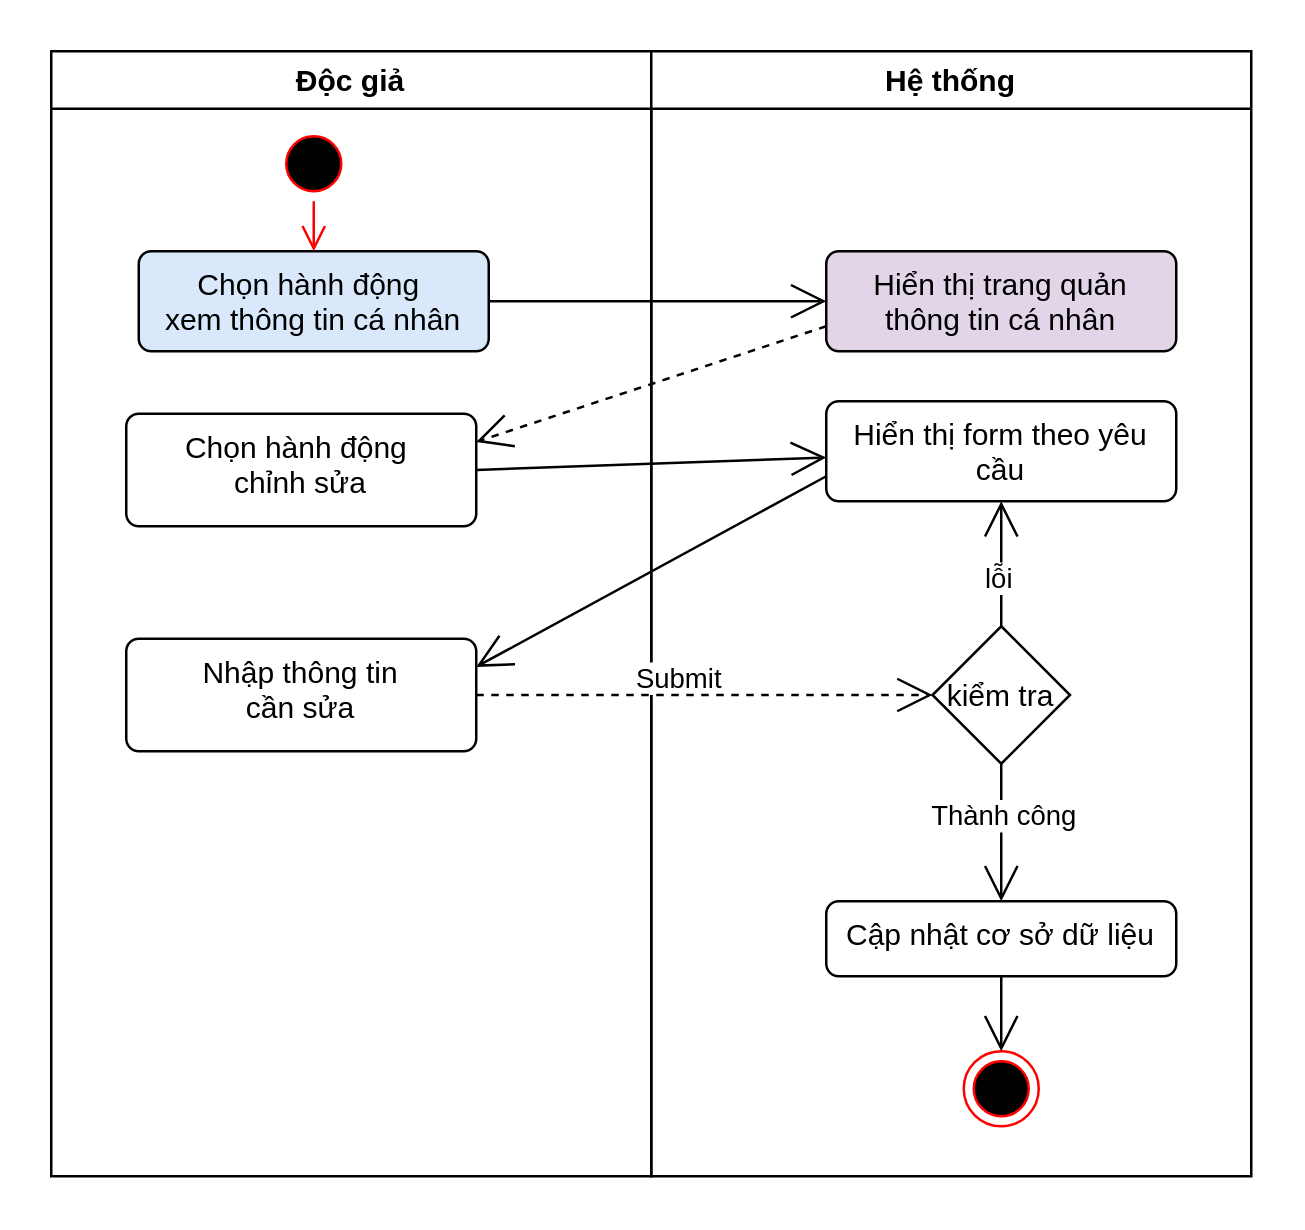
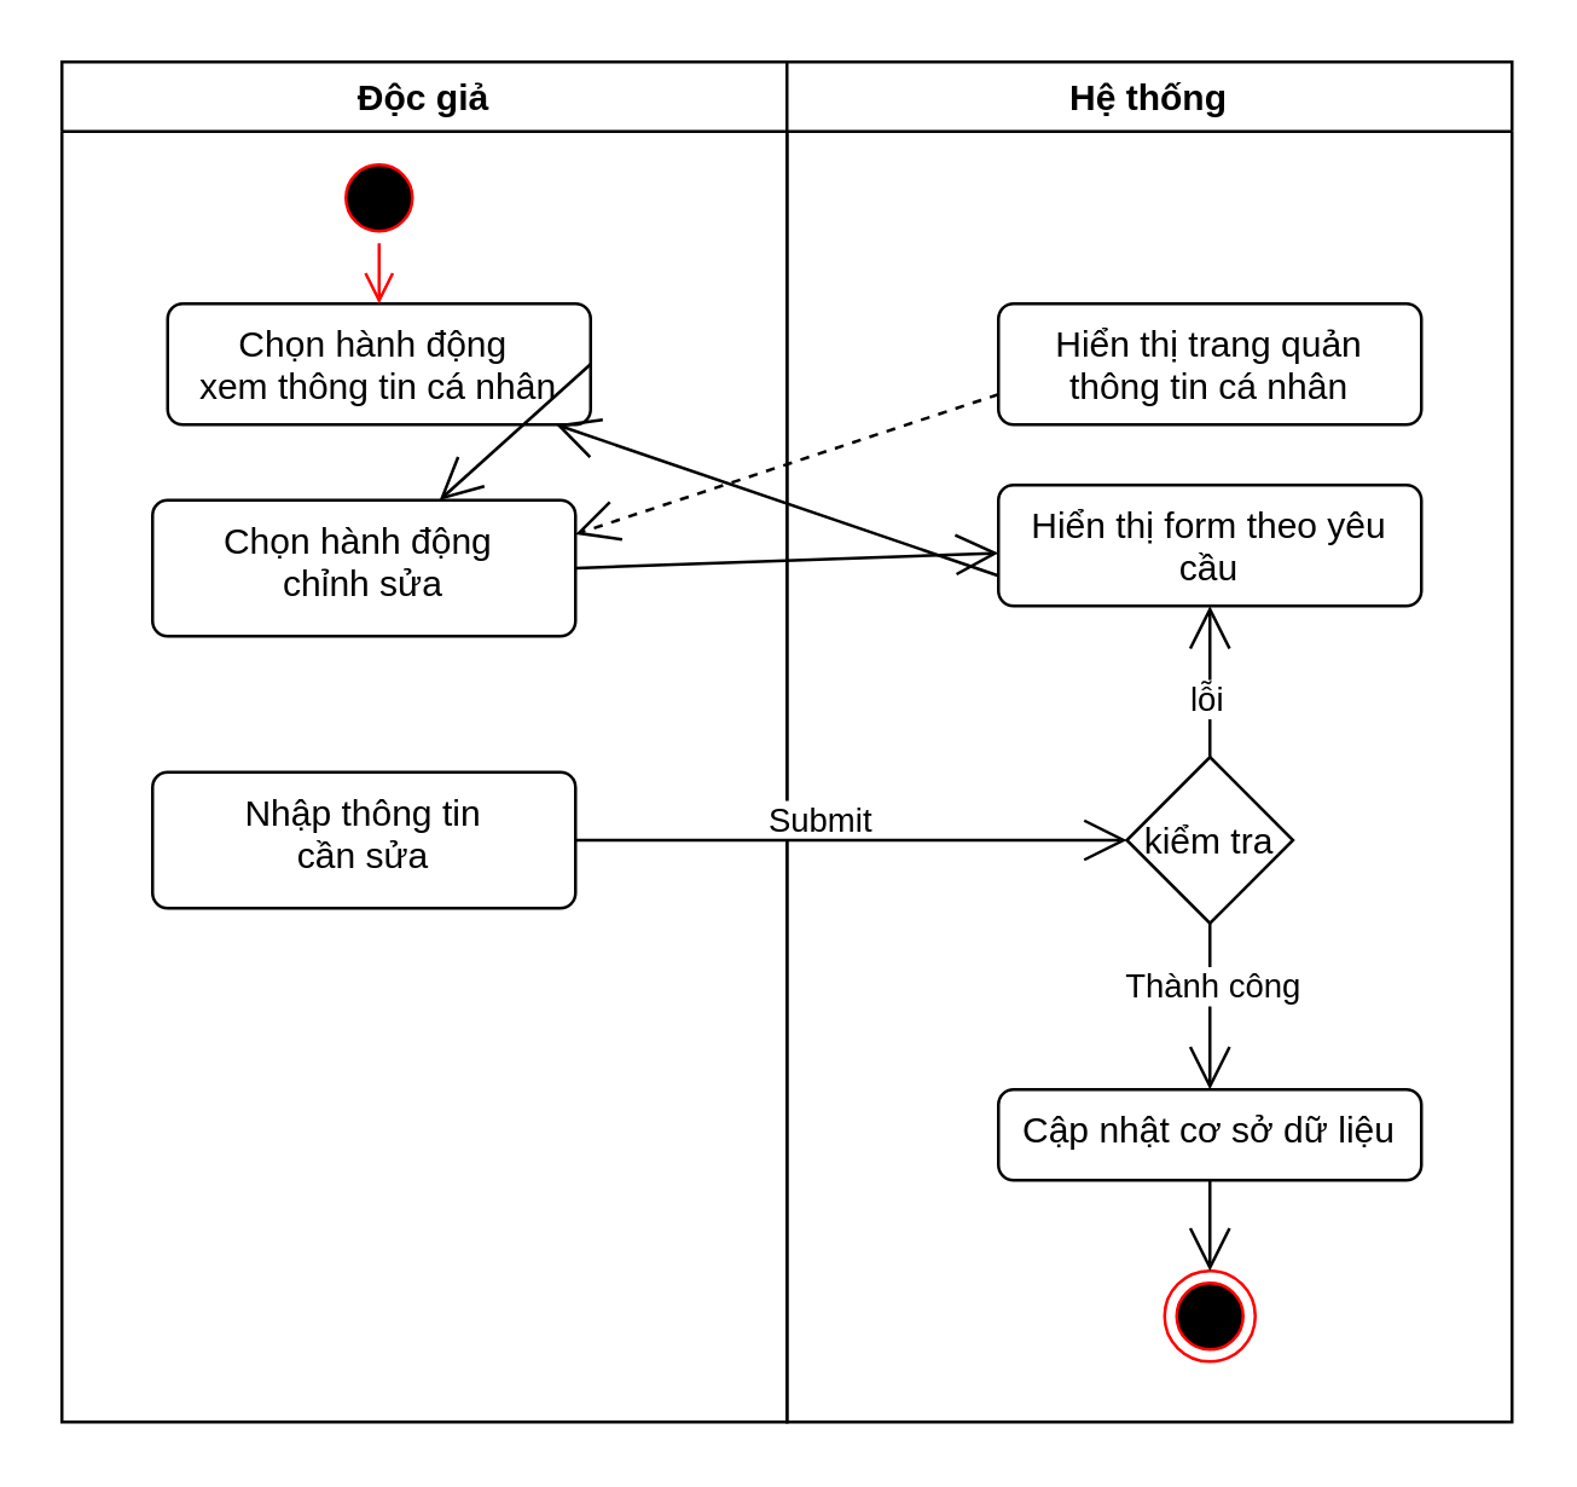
  <mxCell id="0" />
  <mxCell id="1" parent="0" />
  <mxCell id="2" value="Độc giả" style="swimlane;" vertex="1" parent="1"><mxGeometry y="20" width="240" height="450" as="geometry" x="20" /></mxCell>
  <mxCell id="3" value="" style="ellipse;html=1;shape=startState;fillColor=#000000;strokeColor=#ff0000;" vertex="1" parent="2"><mxGeometry x="90" y="30" width="30" height="30" as="geometry" /></mxCell>
- <mxCell id="4" value="&lt;div&gt;Chọn hành động&amp;nbsp;&lt;br&gt;xem thông tin cá nhân&lt;/div&gt;" style="html=1;align=center;verticalAlign=top;rounded=1;absoluteArcSize=1;arcSize=10;dashed=0;whiteSpace=wrap;fillColor=#dae8fc;" vertex="1" parent="2"><mxGeometry x="35" y="80" width="140" height="40" as="geometry" /></mxCell>
+ <mxCell id="4" value="&lt;div&gt;Chọn hành động&amp;nbsp;&lt;br&gt;xem thông tin cá nhân&lt;/div&gt;" style="html=1;align=center;verticalAlign=top;rounded=1;absoluteArcSize=1;arcSize=10;dashed=0;whiteSpace=wrap;" vertex="1" parent="2"><mxGeometry x="35" y="80" width="140" height="40" as="geometry" /></mxCell>
  <mxCell id="5" value="&lt;div&gt;&lt;span style=&quot;background-color: transparent;&quot;&gt;Chọn hành động&amp;nbsp;&lt;br&gt;chỉnh sửa&lt;/span&gt;&lt;/div&gt;" style="html=1;align=center;verticalAlign=top;rounded=1;absoluteArcSize=1;arcSize=10;dashed=0;whiteSpace=wrap;" vertex="1" parent="2"><mxGeometry x="30" y="145" width="140" height="45" as="geometry" /></mxCell>
  <mxCell id="6" value="" style="edgeStyle=orthogonalEdgeStyle;html=1;verticalAlign=bottom;endArrow=open;endSize=8;strokeColor=#ff0000;" edge="1" parent="2" source="3" target="4"><mxGeometry relative="1" as="geometry"><mxPoint x="290" y="55" as="targetPoint" /></mxGeometry></mxCell>
  <mxCell id="7" value="&lt;div&gt;&lt;span style=&quot;background-color: transparent;&quot;&gt;Nhập thông tin&lt;br&gt;cần sửa&lt;/span&gt;&lt;/div&gt;" style="html=1;align=center;verticalAlign=top;rounded=1;absoluteArcSize=1;arcSize=10;dashed=0;whiteSpace=wrap;" vertex="1" parent="2"><mxGeometry x="30" y="235" width="140" height="45" as="geometry" /></mxCell>
  <mxCell id="8" value="Hệ thống" style="swimlane;" vertex="1" parent="1"><mxGeometry x="260" y="20" width="240" height="450" as="geometry" /></mxCell>
- <mxCell id="9" value="Hiển thị trang quản&lt;div&gt;thông tin cá nhân&lt;/div&gt;" style="html=1;align=center;verticalAlign=top;rounded=1;absoluteArcSize=1;arcSize=10;dashed=0;whiteSpace=wrap;fillColor=#e1d5e7;" vertex="1" parent="8"><mxGeometry x="70" y="80" width="140" height="40" as="geometry" /></mxCell>
+ <mxCell id="9" value="Hiển thị trang quản&lt;div&gt;thông tin cá nhân&lt;/div&gt;" style="html=1;align=center;verticalAlign=top;rounded=1;absoluteArcSize=1;arcSize=10;dashed=0;whiteSpace=wrap;" vertex="1" parent="8"><mxGeometry x="70" y="80" width="140" height="40" as="geometry" /></mxCell>
  <mxCell id="10" value="kiểm tra" style="rhombus;" vertex="1" parent="8"><mxGeometry x="112.5" y="230" width="55" height="55" as="geometry" /></mxCell>
  <mxCell id="11" value="Hiển thị form theo yêu cầu" style="html=1;align=center;verticalAlign=top;rounded=1;absoluteArcSize=1;arcSize=10;dashed=0;whiteSpace=wrap;" vertex="1" parent="8"><mxGeometry x="70" y="140" width="140" height="40" as="geometry" /></mxCell>
  <mxCell id="12" value="" style="endArrow=open;endFill=1;endSize=12;html=1;exitX=0.5;exitY=0;exitDx=0;exitDy=0;" edge="1" parent="8" source="10" target="11"><mxGeometry width="160" relative="1" as="geometry"><mxPoint x="-50" y="214" as="sourcePoint" /><mxPoint x="135" y="213" as="targetPoint" /></mxGeometry></mxCell>
  <mxCell id="13" value="lỗi" style="edgeLabel;html=1;align=center;verticalAlign=middle;resizable=0;points=[];" vertex="1" connectable="0" parent="12"><mxGeometry x="-0.2" y="2" relative="1" as="geometry"><mxPoint as="offset" /></mxGeometry></mxCell>
  <mxCell id="14" value="Cập nhật cơ sở dữ liệu" style="html=1;align=center;verticalAlign=top;rounded=1;absoluteArcSize=1;arcSize=10;dashed=0;whiteSpace=wrap;" vertex="1" parent="8"><mxGeometry x="70" y="340" width="140" height="30" as="geometry" /></mxCell>
  <mxCell id="15" value="" style="ellipse;html=1;shape=endState;fillColor=#000000;strokeColor=#ff0000;" vertex="1" parent="8"><mxGeometry x="125" y="400" width="30" height="30" as="geometry" /></mxCell>
  <mxCell id="16" value="" style="endArrow=open;endFill=1;endSize=12;html=1;exitX=0.5;exitY=1;exitDx=0;exitDy=0;" edge="1" parent="8" source="14" target="15"><mxGeometry width="160" relative="1" as="geometry"><mxPoint x="-130" y="290" as="sourcePoint" /><mxPoint x="150" y="240" as="targetPoint" /></mxGeometry></mxCell>
  <mxCell id="17" value="" style="endArrow=open;endFill=1;endSize=12;html=1;exitX=0.5;exitY=1;exitDx=0;exitDy=0;entryX=0.5;entryY=0;entryDx=0;entryDy=0;" edge="1" parent="8" source="10" target="14"><mxGeometry width="160" relative="1" as="geometry"><mxPoint x="-50" y="234" as="sourcePoint" /><mxPoint x="140" y="290" as="targetPoint" /></mxGeometry></mxCell>
  <mxCell id="18" value="Thành công" style="edgeLabel;html=1;align=center;verticalAlign=middle;resizable=0;points=[];" vertex="1" connectable="0" parent="17"><mxGeometry x="-0.257" relative="1" as="geometry"><mxPoint as="offset" /></mxGeometry></mxCell>
- <mxCell id="19" value="" style="endArrow=open;endFill=1;endSize=12;html=1;exitX=1;exitY=0.5;exitDx=0;exitDy=0;" edge="1" parent="1" source="4" target="9"><mxGeometry width="160" relative="1" as="geometry"><mxPoint x="340" y="95" as="sourcePoint" /><mxPoint x="202" y="140" as="targetPoint" /></mxGeometry></mxCell>
+ <mxCell id="19" value="" style="endArrow=open;endFill=1;endSize=12;html=1;exitX=1;exitY=0.5;exitDx=0;exitDy=0;" edge="1" parent="1" source="4" target="5"><mxGeometry width="160" relative="1" as="geometry"><mxPoint x="340" y="95" as="sourcePoint" /><mxPoint x="202" y="140" as="targetPoint" /></mxGeometry></mxCell>
  <mxCell id="20" value="" style="endArrow=open;endFill=1;endSize=12;html=1;exitX=1;exitY=0.5;exitDx=0;exitDy=0;" edge="1" parent="1" source="5" target="11"><mxGeometry width="160" relative="1" as="geometry"><mxPoint x="210" y="155" as="sourcePoint" /><mxPoint x="350" y="220" as="targetPoint" /></mxGeometry></mxCell>
  <mxCell id="21" value="Submit" style="edgeLabel;html=1;align=center;verticalAlign=middle;resizable=0;points=[];" vertex="1" connectable="0" parent="20"><mxGeometry x="-0.049" y="-2" relative="1" as="geometry"><mxPoint x="13" y="83" as="offset" /></mxGeometry></mxCell>
  <mxCell id="22" value="" style="endArrow=open;endFill=1;endSize=12;html=1;entryX=1;entryY=0.25;entryDx=0;entryDy=0;exitX=0;exitY=0.75;exitDx=0;exitDy=0;dashed=1;" edge="1" parent="1" source="9" target="5"><mxGeometry width="160" relative="1" as="geometry"><mxPoint x="210" y="155" as="sourcePoint" /><mxPoint x="340" y="158" as="targetPoint" /></mxGeometry></mxCell>
- <mxCell id="23" value="" style="endArrow=open;endFill=1;endSize=12;html=1;exitX=1;exitY=0.5;exitDx=0;exitDy=0;dashed=1;" edge="1" parent="1" source="7" target="10"><mxGeometry width="160" relative="1" as="geometry"><mxPoint x="205" y="130" as="sourcePoint" /><mxPoint x="330" y="253" as="targetPoint" /></mxGeometry></mxCell>
- <mxCell id="24" value="" style="endArrow=open;endFill=1;endSize=12;html=1;exitX=0;exitY=0.75;exitDx=0;exitDy=0;entryX=1;entryY=0.25;entryDx=0;entryDy=0;" edge="1" parent="1" source="11" target="7"><mxGeometry width="160" relative="1" as="geometry"><mxPoint x="330" y="222" as="sourcePoint" /><mxPoint x="190" y="268" as="targetPoint" /></mxGeometry></mxCell>
+ <mxCell id="23" value="" style="endArrow=open;endFill=1;endSize=12;html=1;exitX=1;exitY=0.5;exitDx=0;exitDy=0;" edge="1" parent="1" source="7" target="10"><mxGeometry width="160" relative="1" as="geometry"><mxPoint x="205" y="130" as="sourcePoint" /><mxPoint x="330" y="253" as="targetPoint" /></mxGeometry></mxCell>
+ <mxCell id="24" value="" style="endArrow=open;endFill=1;endSize=12;html=1;exitX=0;exitY=0.75;exitDx=0;exitDy=0;" edge="1" parent="1" source="11" target="4"><mxGeometry width="160" relative="1" as="geometry"><mxPoint x="330" y="222" as="sourcePoint" /><mxPoint x="190" y="268" as="targetPoint" /></mxGeometry></mxCell>
